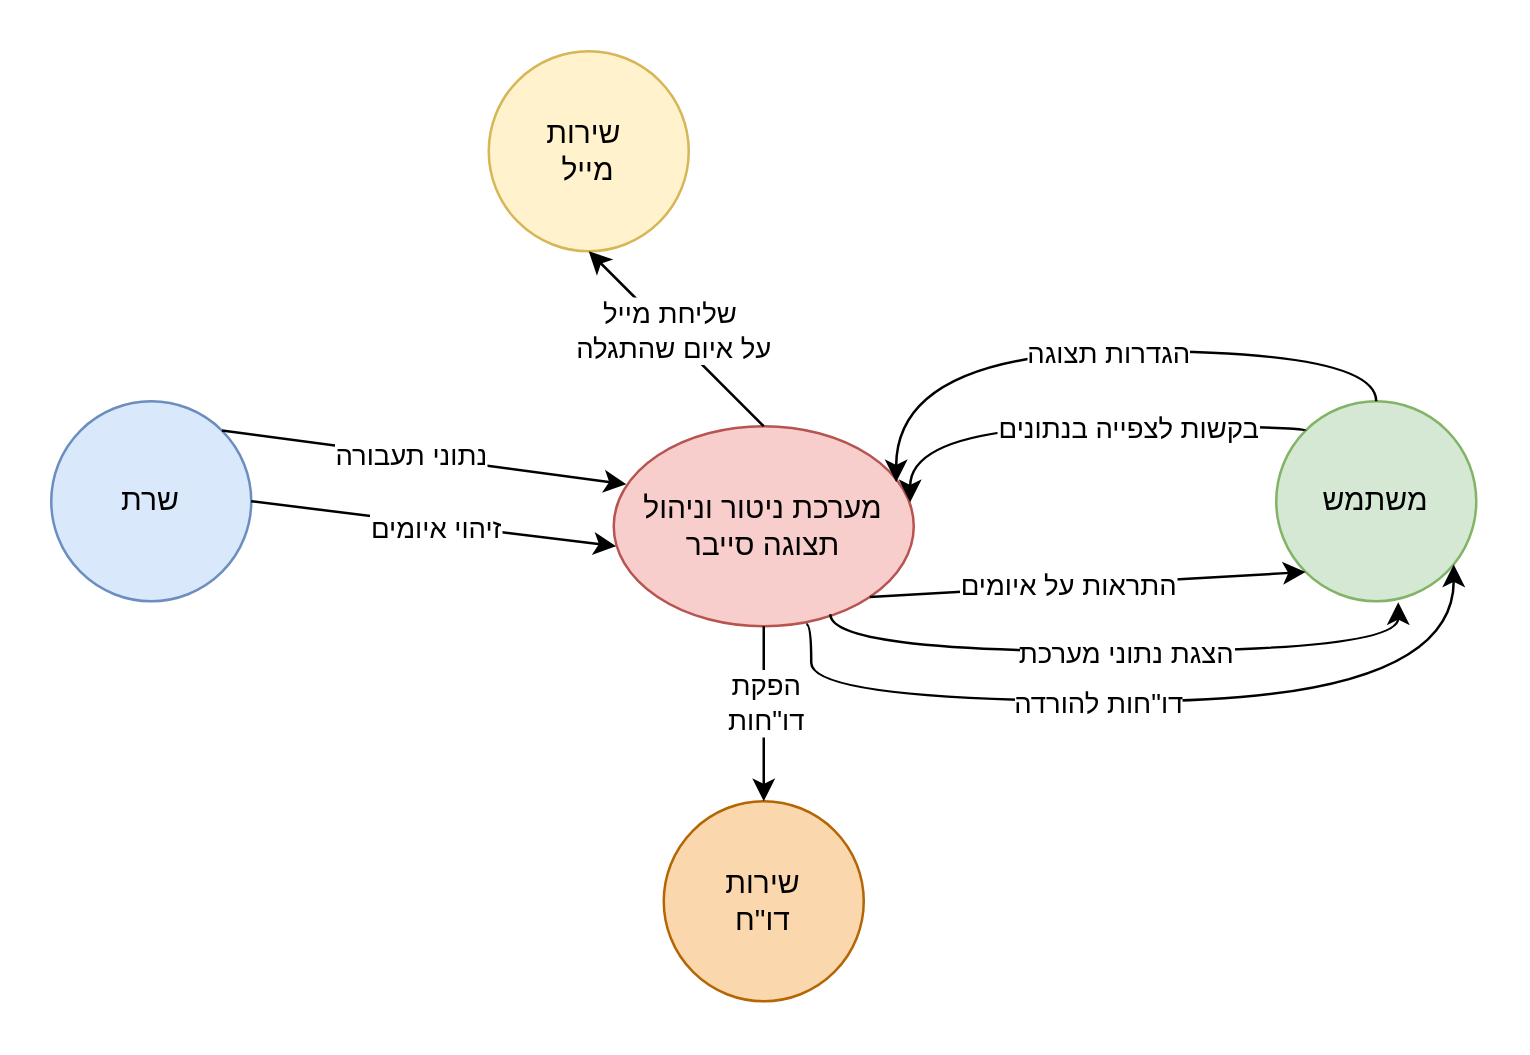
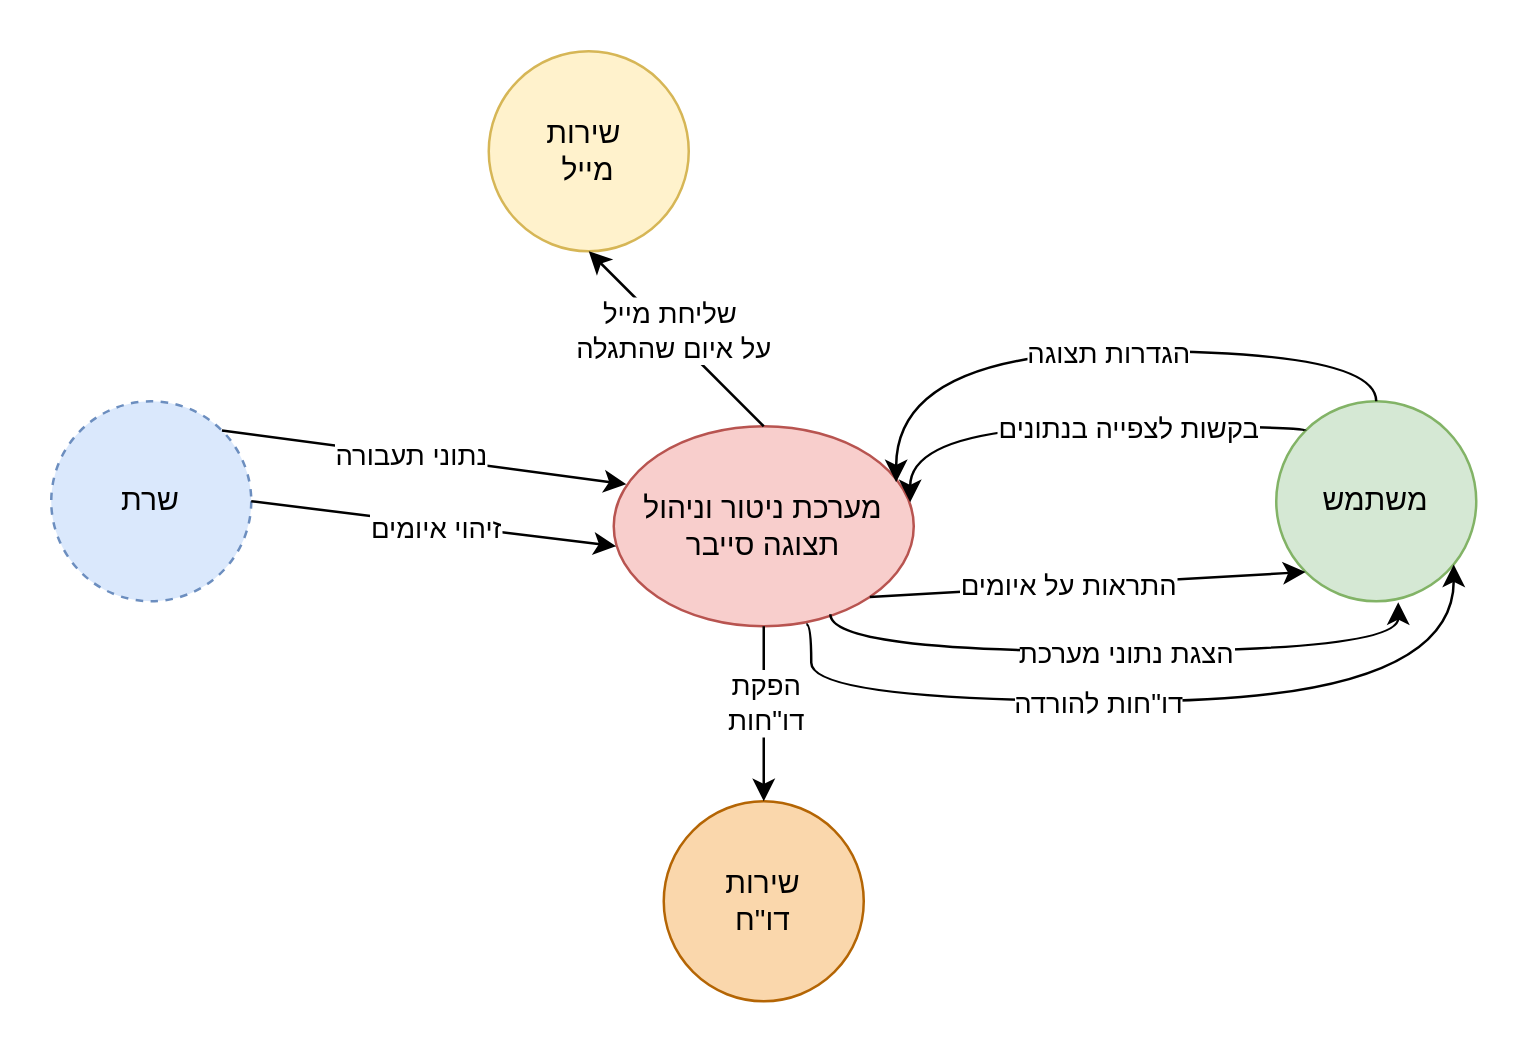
  <mxCell id="0" />
  <mxCell id="1" parent="0" />
  <mxCell id="2" value="מערכת ניטור וניהול תצוגה סייבר" style="ellipse;whiteSpace=wrap;html=1;fillColor=#f8cecc;strokeColor=#b85450;" parent="1" vertex="1"><mxGeometry x="245" y="170" width="120" height="80" as="geometry" /></mxCell>
  <mxCell id="3" value="משתמש" style="ellipse;whiteSpace=wrap;html=1;aspect=fixed;fillColor=#d5e8d4;strokeColor=#82b366;" parent="1" vertex="1"><mxGeometry x="510" y="160" width="80" height="80" as="geometry" /></mxCell>
- <mxCell id="4" value="שרת" style="ellipse;whiteSpace=wrap;html=1;aspect=fixed;fillColor=#dae8fc;strokeColor=#6c8ebf;" parent="1" vertex="1"><mxGeometry x="20" y="160" width="80" height="80" as="geometry" /></mxCell>
+ <mxCell id="4" value="שרת" style="ellipse;whiteSpace=wrap;html=1;aspect=fixed;fillColor=#dae8fc;strokeColor=#6c8ebf;dashed=1;" parent="1" vertex="1"><mxGeometry x="20" y="160" width="80" height="80" as="geometry" /></mxCell>
  <mxCell id="5" value="שירות&amp;nbsp;&lt;br&gt;מייל" style="ellipse;whiteSpace=wrap;html=1;aspect=fixed;fillColor=#fff2cc;strokeColor=#d6b656;" parent="1" vertex="1"><mxGeometry x="195" y="20" width="80" height="80" as="geometry" /></mxCell>
  <mxCell id="6" value="שירות&lt;br&gt;דו&quot;ח" style="ellipse;whiteSpace=wrap;html=1;aspect=fixed;fillColor=#fad7ac;strokeColor=#b46504;" parent="1" vertex="1"><mxGeometry x="265" y="320" width="80" height="80" as="geometry" /></mxCell>
  <mxCell id="7" value="" style="endArrow=classic;html=1;rounded=0;exitX=0;exitY=0;exitDx=0;exitDy=0;edgeStyle=orthogonalEdgeStyle;curved=1;entryX=0.988;entryY=0.38;entryDx=0;entryDy=0;entryPerimeter=0;" parent="1" source="3" target="2" edge="1"><mxGeometry width="50" height="50" relative="1" as="geometry"><mxPoint x="340" y="280" as="sourcePoint" /><mxPoint x="370" y="220" as="targetPoint" /><Array as="points"><mxPoint x="522" y="170" /><mxPoint x="364" y="170" /></Array></mxGeometry></mxCell>
  <mxCell id="8" value="בקשות לצפייה בנתונים" style="edgeLabel;html=1;align=center;verticalAlign=middle;resizable=0;points=[];" parent="7" vertex="1" connectable="0"><mxGeometry x="0.018" relative="1" as="geometry"><mxPoint x="24" as="offset" /></mxGeometry></mxCell>
  <mxCell id="9" value="" style="endArrow=classic;html=1;rounded=0;exitX=0.5;exitY=0;exitDx=0;exitDy=0;entryX=0.948;entryY=0.28;entryDx=0;entryDy=0;entryPerimeter=0;edgeStyle=orthogonalEdgeStyle;curved=1;" parent="1" source="3" edge="1"><mxGeometry width="50" height="50" relative="1" as="geometry"><mxPoint x="510" y="180.4" as="sourcePoint" /><mxPoint x="357.96" y="192.4" as="targetPoint" /><Array as="points"><mxPoint x="550" y="140" /><mxPoint x="358" y="140" /></Array></mxGeometry></mxCell>
  <mxCell id="10" value="הגדרות תצוגה" style="edgeLabel;html=1;align=center;verticalAlign=middle;resizable=0;points=[];" parent="9" vertex="1" connectable="0"><mxGeometry x="-0.195" relative="1" as="geometry"><mxPoint x="-22" as="offset" /></mxGeometry></mxCell>
  <mxCell id="11" value="" style="endArrow=classic;html=1;rounded=0;exitX=1;exitY=1;exitDx=0;exitDy=0;entryX=0;entryY=1;entryDx=0;entryDy=0;" parent="1" source="2" target="3" edge="1"><mxGeometry width="50" height="50" relative="1" as="geometry"><mxPoint x="340" y="280" as="sourcePoint" /><mxPoint x="390" y="230" as="targetPoint" /></mxGeometry></mxCell>
  <mxCell id="12" value="התראות על איומים" style="edgeLabel;html=1;align=center;verticalAlign=middle;resizable=0;points=[];" parent="11" vertex="1" connectable="0"><mxGeometry x="-0.091" relative="1" as="geometry"><mxPoint as="offset" /></mxGeometry></mxCell>
  <mxCell id="13" value="" style="endArrow=classic;html=1;rounded=0;entryX=0.61;entryY=1.005;entryDx=0;entryDy=0;entryPerimeter=0;exitX=0.722;exitY=0.94;exitDx=0;exitDy=0;exitPerimeter=0;edgeStyle=orthogonalEdgeStyle;curved=1;" parent="1" source="2" target="3" edge="1"><mxGeometry width="50" height="50" relative="1" as="geometry"><mxPoint x="333" y="251" as="sourcePoint" /><mxPoint x="390" y="230" as="targetPoint" /><Array as="points"><mxPoint x="332" y="260" /><mxPoint x="559" y="260" /></Array></mxGeometry></mxCell>
  <mxCell id="14" value="הצגת נתוני מערכת" style="edgeLabel;html=1;align=center;verticalAlign=middle;resizable=0;points=[];" parent="13" vertex="1" connectable="0"><mxGeometry x="-0.102" y="-1" relative="1" as="geometry"><mxPoint x="16" y="-1" as="offset" /></mxGeometry></mxCell>
  <mxCell id="15" value="" style="endArrow=classic;html=1;rounded=0;exitX=0.642;exitY=0.99;exitDx=0;exitDy=0;exitPerimeter=0;edgeStyle=orthogonalEdgeStyle;curved=1;" parent="1" source="2" target="3" edge="1"><mxGeometry width="50" height="50" relative="1" as="geometry"><mxPoint x="340" y="280" as="sourcePoint" /><mxPoint x="580" y="260" as="targetPoint" /><Array as="points"><mxPoint x="324" y="249" /><mxPoint x="324" y="280" /><mxPoint x="581" y="280" /></Array></mxGeometry></mxCell>
  <mxCell id="16" value="דו&quot;חות להורדה" style="edgeLabel;html=1;align=center;verticalAlign=middle;resizable=0;points=[];" parent="15" vertex="1" connectable="0"><mxGeometry x="0.002" relative="1" as="geometry"><mxPoint x="-26" as="offset" /></mxGeometry></mxCell>
  <mxCell id="17" value="" style="endArrow=classic;html=1;rounded=0;exitX=1;exitY=0;exitDx=0;exitDy=0;entryX=0.042;entryY=0.29;entryDx=0;entryDy=0;entryPerimeter=0;" parent="1" source="4" target="2" edge="1"><mxGeometry width="50" height="50" relative="1" as="geometry"><mxPoint x="340" y="280" as="sourcePoint" /><mxPoint x="390" y="230" as="targetPoint" /></mxGeometry></mxCell>
  <mxCell id="18" value="נתוני תעבורה" style="edgeLabel;html=1;align=center;verticalAlign=middle;resizable=0;points=[];" parent="17" vertex="1" connectable="0"><mxGeometry x="-0.069" relative="1" as="geometry"><mxPoint as="offset" /></mxGeometry></mxCell>
  <mxCell id="19" value="" style="endArrow=classic;html=1;rounded=0;exitX=1;exitY=0.5;exitDx=0;exitDy=0;entryX=0.008;entryY=0.6;entryDx=0;entryDy=0;entryPerimeter=0;" parent="1" source="4" target="2" edge="1"><mxGeometry width="50" height="50" relative="1" as="geometry"><mxPoint x="340" y="280" as="sourcePoint" /><mxPoint x="240" y="220" as="targetPoint" /></mxGeometry></mxCell>
  <mxCell id="20" value="זיהוי איומים" style="edgeLabel;html=1;align=center;verticalAlign=middle;resizable=0;points=[];" parent="19" vertex="1" connectable="0"><mxGeometry x="0.01" y="-1" relative="1" as="geometry"><mxPoint as="offset" /></mxGeometry></mxCell>
  <mxCell id="21" value="" style="endArrow=classic;html=1;rounded=0;exitX=0.5;exitY=0;exitDx=0;exitDy=0;entryX=0.5;entryY=1;entryDx=0;entryDy=0;" parent="1" source="2" target="5" edge="1"><mxGeometry width="50" height="50" relative="1" as="geometry"><mxPoint x="340" y="280" as="sourcePoint" /><mxPoint x="390" y="230" as="targetPoint" /></mxGeometry></mxCell>
  <mxCell id="22" value="שליחת מייל&amp;nbsp;&lt;br&gt;על איום שהתגלה" style="edgeLabel;html=1;align=center;verticalAlign=middle;resizable=0;points=[];" parent="21" vertex="1" connectable="0"><mxGeometry x="0.08" y="-1" relative="1" as="geometry"><mxPoint as="offset" /></mxGeometry></mxCell>
  <mxCell id="23" value="" style="endArrow=classic;html=1;rounded=0;exitX=0.5;exitY=1;exitDx=0;exitDy=0;entryX=0.5;entryY=0;entryDx=0;entryDy=0;" parent="1" source="2" target="6" edge="1"><mxGeometry width="50" height="50" relative="1" as="geometry"><mxPoint x="340" y="280" as="sourcePoint" /><mxPoint x="390" y="230" as="targetPoint" /></mxGeometry></mxCell>
  <mxCell id="24" value="הפקת&lt;br&gt;דו&quot;חות" style="edgeLabel;html=1;align=center;verticalAlign=middle;resizable=0;points=[];" parent="23" vertex="1" connectable="0"><mxGeometry x="-0.24" y="-1" relative="1" as="geometry"><mxPoint x="1" y="3" as="offset" /></mxGeometry></mxCell>
